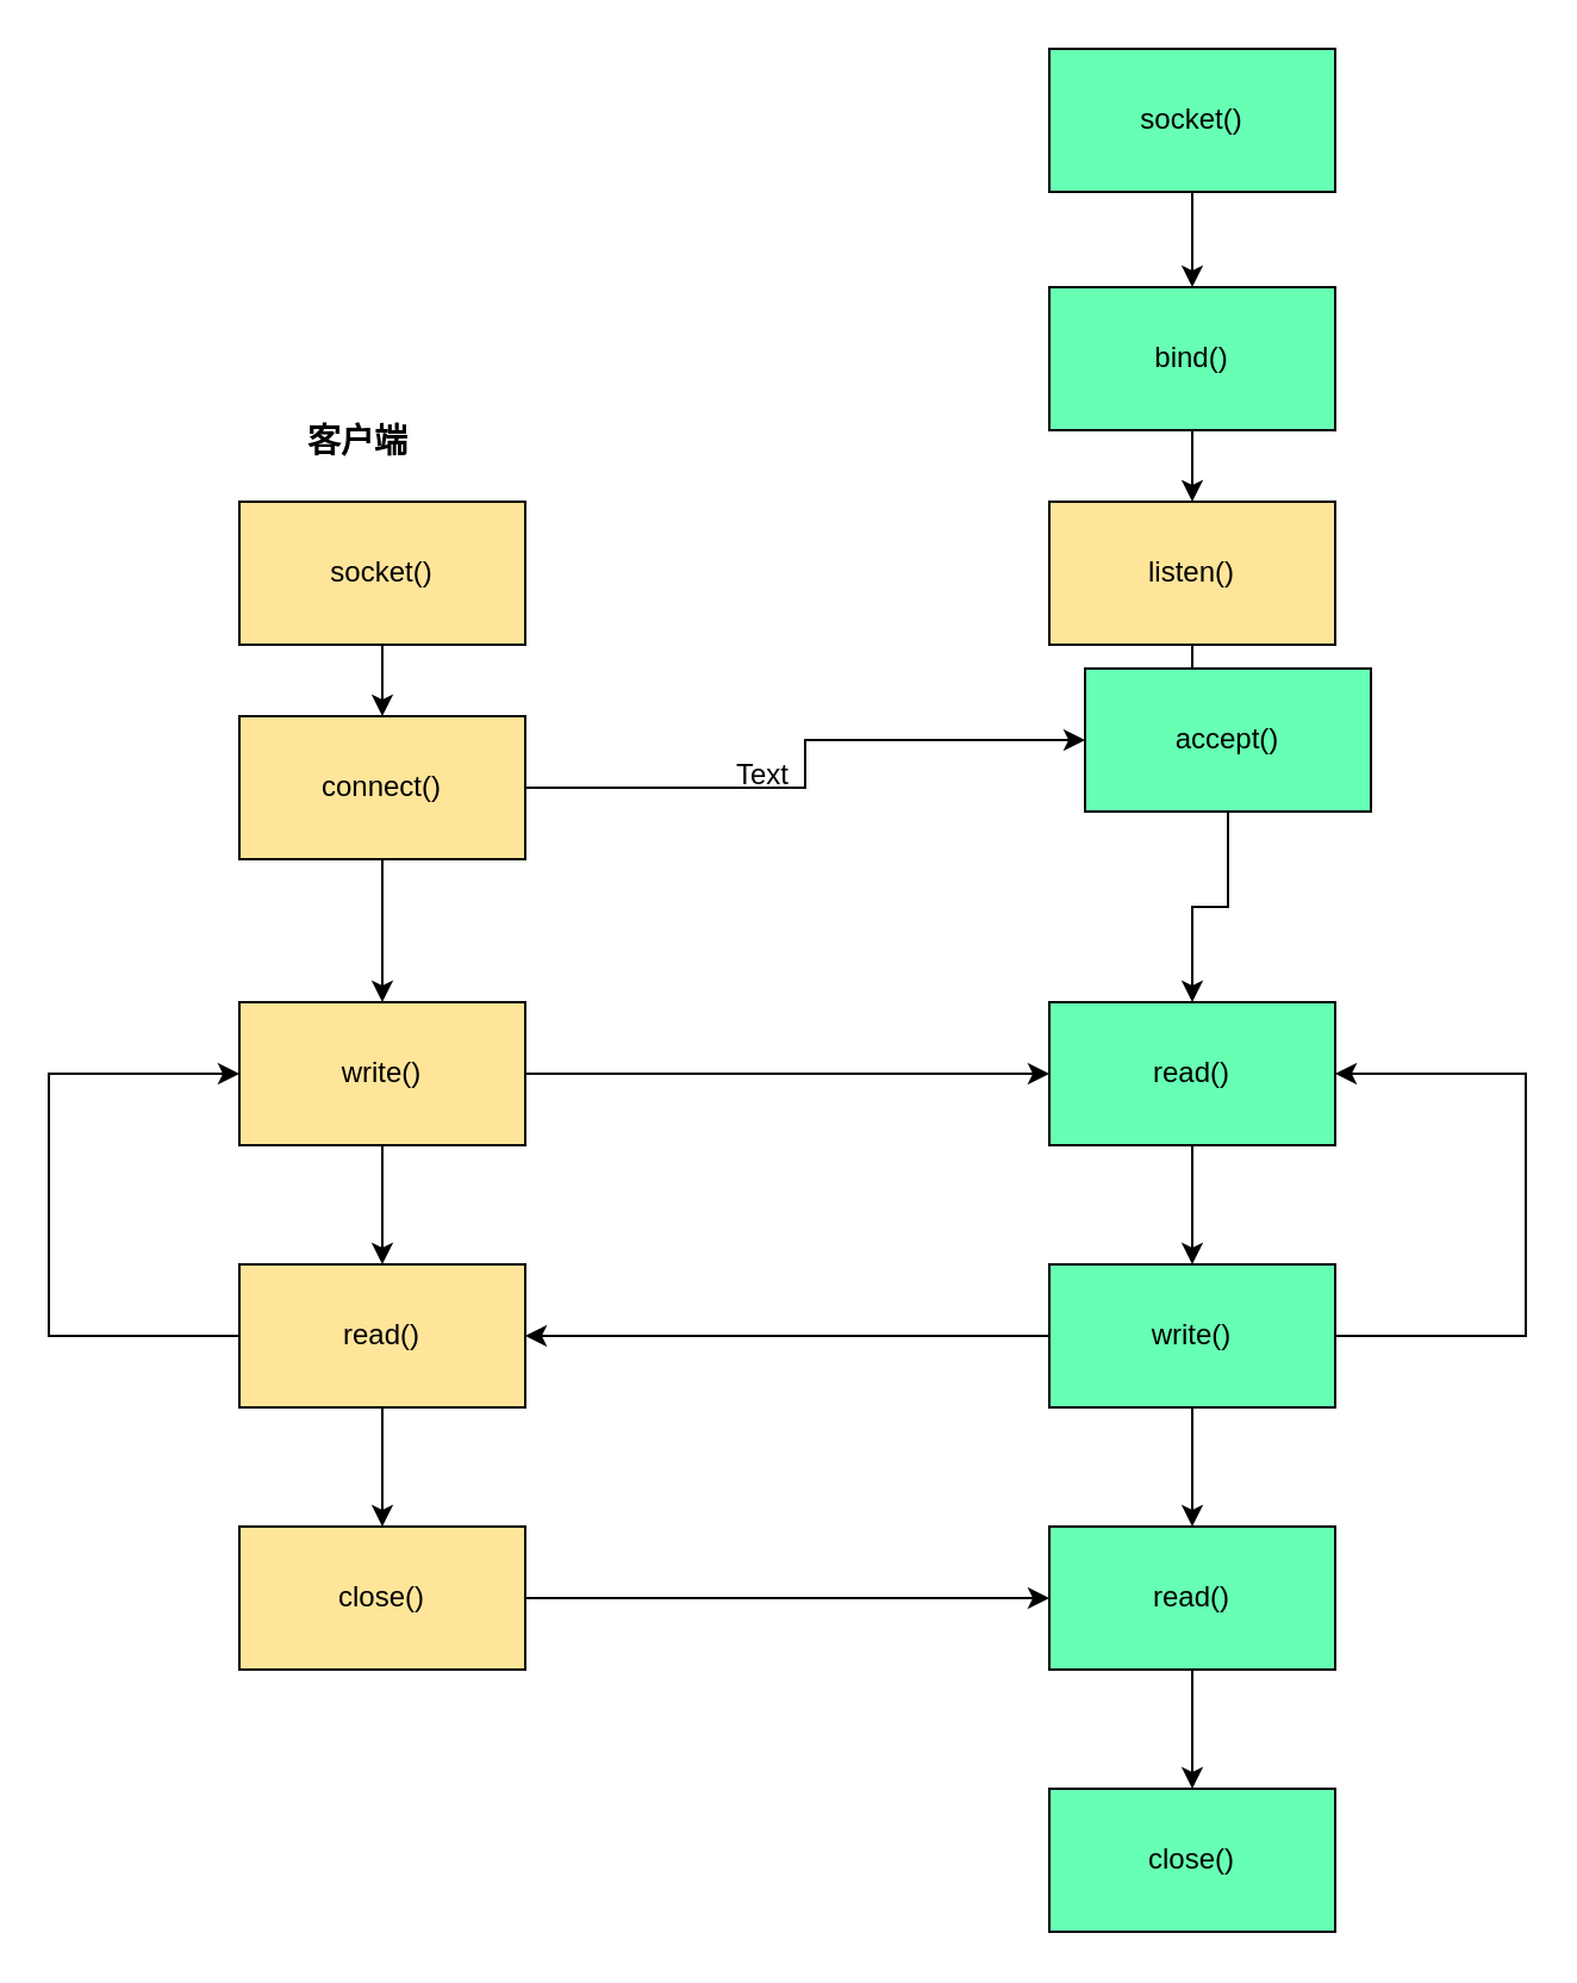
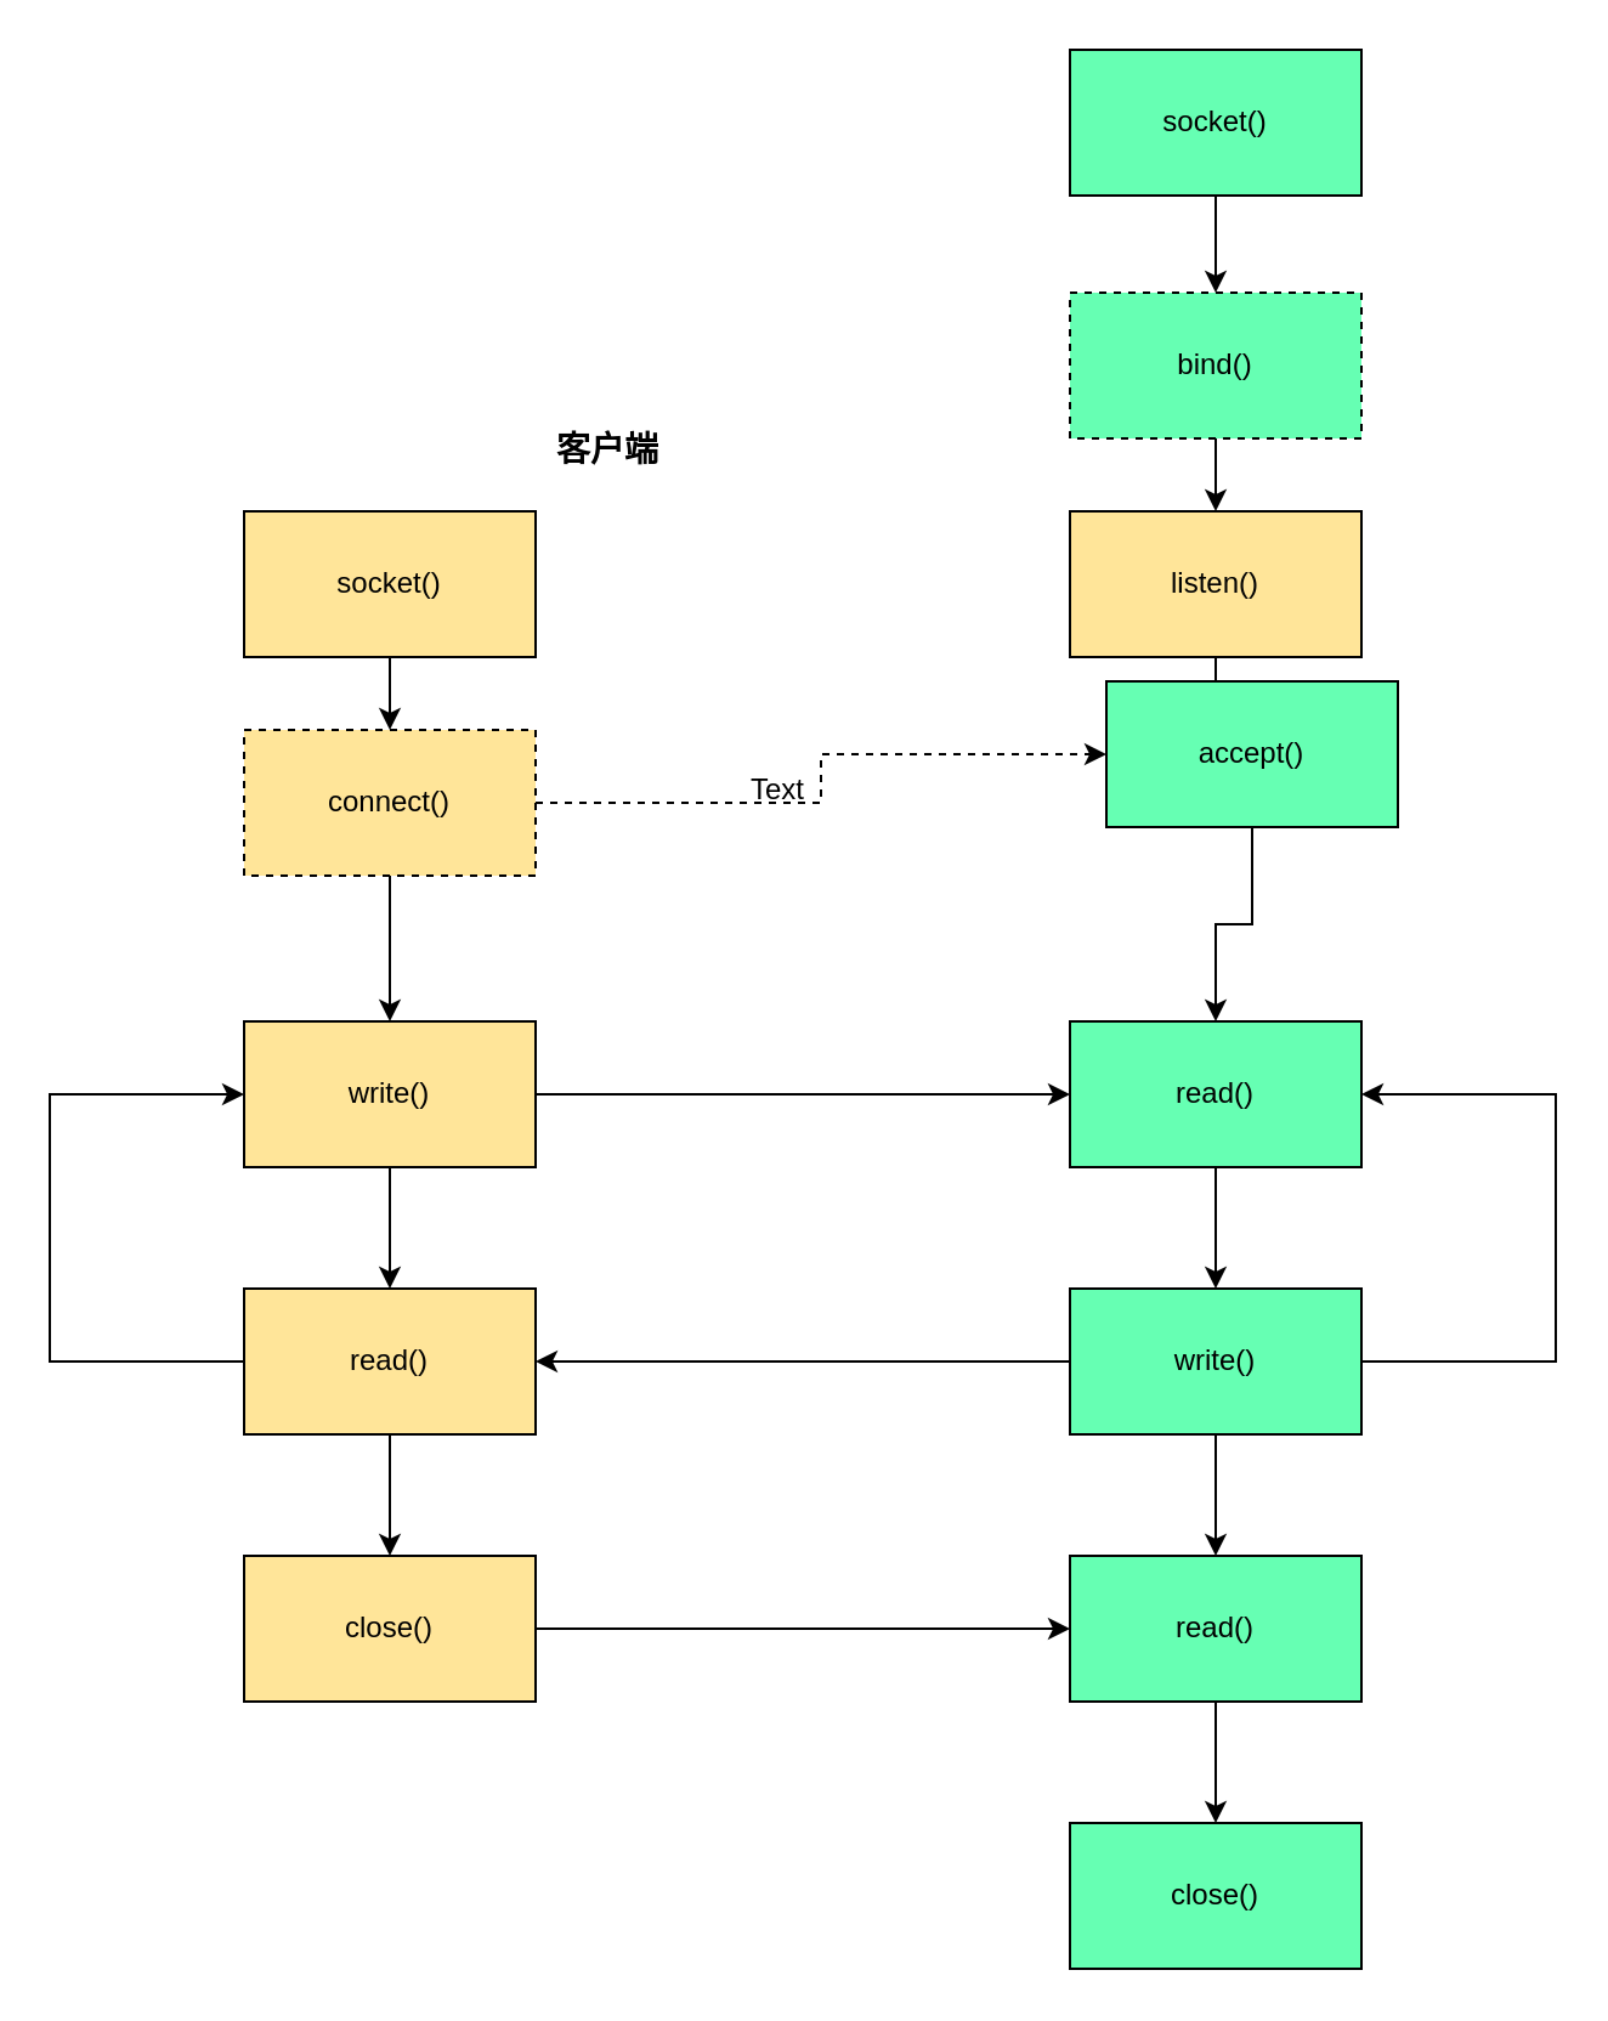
  <mxCell id="0" />
  <mxCell id="1" parent="0" />
  <mxCell id="2" style="edgeStyle=orthogonalEdgeStyle;rounded=0;orthogonalLoop=1;jettySize=auto;html=1;entryX=0.5;entryY=0;entryDx=0;entryDy=0;fillColor=#66FFB3;" edge="1" parent="1" source="3" target="5"><mxGeometry relative="1" as="geometry" /></mxCell>
  <mxCell id="3" value="socket()" style="rounded=0;whiteSpace=wrap;html=1;fillColor=#66FFB3;" vertex="1" parent="1"><mxGeometry x="440" y="20" width="120" height="60" as="geometry" /></mxCell>
  <mxCell id="4" style="edgeStyle=orthogonalEdgeStyle;rounded=0;orthogonalLoop=1;jettySize=auto;html=1;entryX=0.5;entryY=0;entryDx=0;entryDy=0;fillColor=#66FFB3;" edge="1" parent="1" source="5" target="7"><mxGeometry relative="1" as="geometry" /></mxCell>
- <mxCell id="5" value="bind()" style="rounded=0;whiteSpace=wrap;html=1;fillColor=#66FFB3;" vertex="1" parent="1"><mxGeometry x="440" y="120" width="120" height="60" as="geometry" /></mxCell>
+ <mxCell id="5" value="bind()" style="rounded=0;whiteSpace=wrap;html=1;fillColor=#66FFB3;dashed=1;" vertex="1" parent="1"><mxGeometry x="440" y="120" width="120" height="60" as="geometry" /></mxCell>
  <mxCell id="6" style="edgeStyle=orthogonalEdgeStyle;rounded=0;orthogonalLoop=1;jettySize=auto;html=1;entryX=0.5;entryY=0;entryDx=0;entryDy=0;fillColor=#66FFB3;" edge="1" parent="1" source="7" target="9"><mxGeometry relative="1" as="geometry" /></mxCell>
  <mxCell id="7" value="listen()" style="rounded=0;whiteSpace=wrap;html=1;fillColor=#ffe599;" vertex="1" parent="1"><mxGeometry x="440" y="210" width="120" height="60" as="geometry" /></mxCell>
  <mxCell id="8" style="edgeStyle=orthogonalEdgeStyle;rounded=0;orthogonalLoop=1;jettySize=auto;html=1;fillColor=#66FFB3;" edge="1" parent="1" source="9" target="19"><mxGeometry relative="1" as="geometry" /></mxCell>
  <mxCell id="9" value="accept()" style="rounded=0;whiteSpace=wrap;html=1;fillColor=#66FFB3;" vertex="1" parent="1"><mxGeometry x="455" y="280" width="120" height="60" as="geometry" /></mxCell>
  <mxCell id="10" style="edgeStyle=orthogonalEdgeStyle;rounded=0;orthogonalLoop=1;jettySize=auto;html=1;entryX=0.5;entryY=0;entryDx=0;entryDy=0;fillColor=#FFE599;" edge="1" parent="1" source="11" target="14"><mxGeometry relative="1" as="geometry" /></mxCell>
  <mxCell id="11" value="socket()" style="rounded=0;whiteSpace=wrap;html=1;fillColor=#FFE599;" vertex="1" parent="1"><mxGeometry x="100" y="210" width="120" height="60" as="geometry" /></mxCell>
- <mxCell id="12" style="edgeStyle=orthogonalEdgeStyle;rounded=0;orthogonalLoop=1;jettySize=auto;html=1;entryX=0;entryY=0.5;entryDx=0;entryDy=0;" edge="1" parent="1" source="14" target="9"><mxGeometry relative="1" as="geometry" /></mxCell>
+ <mxCell id="12" style="edgeStyle=orthogonalEdgeStyle;rounded=0;orthogonalLoop=1;jettySize=auto;html=1;entryX=0;entryY=0.5;entryDx=0;entryDy=0;dashed=1;" edge="1" parent="1" source="14" target="9"><mxGeometry relative="1" as="geometry" /></mxCell>
  <mxCell id="13" style="edgeStyle=orthogonalEdgeStyle;rounded=0;orthogonalLoop=1;jettySize=auto;html=1;entryX=0.5;entryY=0;entryDx=0;entryDy=0;fillColor=#FFE599;" edge="1" parent="1" source="14" target="17"><mxGeometry relative="1" as="geometry" /></mxCell>
- <mxCell id="14" value="connect()" style="rounded=0;whiteSpace=wrap;html=1;fillColor=#FFE599;" vertex="1" parent="1"><mxGeometry x="100" y="300" width="120" height="60" as="geometry" /></mxCell>
+ <mxCell id="14" value="connect()" style="rounded=0;whiteSpace=wrap;html=1;fillColor=#FFE599;dashed=1;" vertex="1" parent="1"><mxGeometry x="100" y="300" width="120" height="60" as="geometry" /></mxCell>
  <mxCell id="15" style="edgeStyle=orthogonalEdgeStyle;rounded=0;orthogonalLoop=1;jettySize=auto;html=1;entryX=0;entryY=0.5;entryDx=0;entryDy=0;" edge="1" parent="1" source="17" target="19"><mxGeometry relative="1" as="geometry" /></mxCell>
  <mxCell id="16" style="edgeStyle=orthogonalEdgeStyle;rounded=0;orthogonalLoop=1;jettySize=auto;html=1;entryX=0.5;entryY=0;entryDx=0;entryDy=0;fillColor=#FFE599;" edge="1" parent="1" source="17" target="26"><mxGeometry relative="1" as="geometry" /></mxCell>
  <mxCell id="17" value="write()" style="rounded=0;whiteSpace=wrap;html=1;fillColor=#FFE599;" vertex="1" parent="1"><mxGeometry x="100" y="420" width="120" height="60" as="geometry" /></mxCell>
  <mxCell id="18" style="edgeStyle=orthogonalEdgeStyle;rounded=0;orthogonalLoop=1;jettySize=auto;html=1;entryX=0.5;entryY=0;entryDx=0;entryDy=0;fillColor=#66FFB3;" edge="1" parent="1" source="19" target="23"><mxGeometry relative="1" as="geometry" /></mxCell>
  <mxCell id="19" value="read()" style="rounded=0;whiteSpace=wrap;html=1;fillColor=#66FFB3;" vertex="1" parent="1"><mxGeometry x="440" y="420" width="120" height="60" as="geometry" /></mxCell>
  <mxCell id="20" style="edgeStyle=orthogonalEdgeStyle;rounded=0;orthogonalLoop=1;jettySize=auto;html=1;" edge="1" parent="1" source="23" target="26"><mxGeometry relative="1" as="geometry" /></mxCell>
  <mxCell id="21" style="edgeStyle=orthogonalEdgeStyle;rounded=0;orthogonalLoop=1;jettySize=auto;html=1;entryX=1;entryY=0.5;entryDx=0;entryDy=0;" edge="1" parent="1" source="23" target="19"><mxGeometry relative="1" as="geometry"><Array as="points"><mxPoint x="640" y="560" /><mxPoint x="640" y="450" /></Array></mxGeometry></mxCell>
  <mxCell id="22" style="edgeStyle=orthogonalEdgeStyle;rounded=0;orthogonalLoop=1;jettySize=auto;html=1;entryX=0.5;entryY=0;entryDx=0;entryDy=0;fillColor=#66FFB3;" edge="1" parent="1" source="23" target="30"><mxGeometry relative="1" as="geometry" /></mxCell>
  <mxCell id="23" value="write()" style="rounded=0;whiteSpace=wrap;html=1;fillColor=#66FFB3;" vertex="1" parent="1"><mxGeometry x="440" y="530" width="120" height="60" as="geometry" /></mxCell>
  <mxCell id="24" style="edgeStyle=orthogonalEdgeStyle;rounded=0;orthogonalLoop=1;jettySize=auto;html=1;entryX=0;entryY=0.5;entryDx=0;entryDy=0;exitX=0;exitY=0.5;exitDx=0;exitDy=0;" edge="1" parent="1" source="26" target="17"><mxGeometry relative="1" as="geometry"><mxPoint x="0" y="460" as="targetPoint" /><Array as="points"><mxPoint x="20" y="560" /><mxPoint x="20" y="450" /></Array></mxGeometry></mxCell>
  <mxCell id="25" style="edgeStyle=orthogonalEdgeStyle;rounded=0;orthogonalLoop=1;jettySize=auto;html=1;entryX=0.5;entryY=0;entryDx=0;entryDy=0;fillColor=#FFE599;" edge="1" parent="1" source="26" target="28"><mxGeometry relative="1" as="geometry" /></mxCell>
  <mxCell id="26" value="read()" style="rounded=0;whiteSpace=wrap;html=1;fillColor=#FFE599;" vertex="1" parent="1"><mxGeometry x="100" y="530" width="120" height="60" as="geometry" /></mxCell>
  <mxCell id="27" style="edgeStyle=orthogonalEdgeStyle;rounded=0;orthogonalLoop=1;jettySize=auto;html=1;" edge="1" parent="1" source="28" target="30"><mxGeometry relative="1" as="geometry" /></mxCell>
  <mxCell id="28" value="close()" style="rounded=0;whiteSpace=wrap;html=1;fillColor=#FFE599;" vertex="1" parent="1"><mxGeometry x="100" y="640" width="120" height="60" as="geometry" /></mxCell>
  <mxCell id="29" style="edgeStyle=orthogonalEdgeStyle;rounded=0;orthogonalLoop=1;jettySize=auto;html=1;entryX=0.5;entryY=0;entryDx=0;entryDy=0;fillColor=#66FFB3;" edge="1" parent="1" source="30" target="31"><mxGeometry relative="1" as="geometry" /></mxCell>
  <mxCell id="30" value="read()" style="rounded=0;whiteSpace=wrap;html=1;fillColor=#66FFB3;" vertex="1" parent="1"><mxGeometry x="440" y="640" width="120" height="60" as="geometry" /></mxCell>
  <mxCell id="31" value="close()" style="rounded=0;whiteSpace=wrap;html=1;fillColor=#66FFB3;" vertex="1" parent="1"><mxGeometry x="440" y="750" width="120" height="60" as="geometry" /></mxCell>
  <mxCell id="32" value="Text" style="text;html=1;strokeColor=none;fillColor=none;align=center;verticalAlign=middle;whiteSpace=wrap;rounded=0;" vertex="1" parent="1"><mxGeometry x="290" y="310" width="60" height="30" as="geometry" /></mxCell>
- <mxCell id="33" value="&lt;b&gt;&lt;font style=&quot;font-size: 14px&quot;&gt;客户端&lt;/font&gt;&lt;/b&gt;" style="text;html=1;strokeColor=none;fillColor=none;align=center;verticalAlign=middle;whiteSpace=wrap;rounded=0;" vertex="1" parent="1"><mxGeometry x="120" y="170" width="60" height="30" as="geometry" /></mxCell>
+ <mxCell id="33" value="&lt;b&gt;&lt;font style=&quot;font-size: 14px&quot;&gt;客户端&lt;/font&gt;&lt;/b&gt;" style="text;html=1;strokeColor=none;fillColor=none;align=center;verticalAlign=middle;whiteSpace=wrap;rounded=0;" vertex="1" parent="1"><mxGeometry x="220" y="170" width="60" height="30" as="geometry" /></mxCell>
